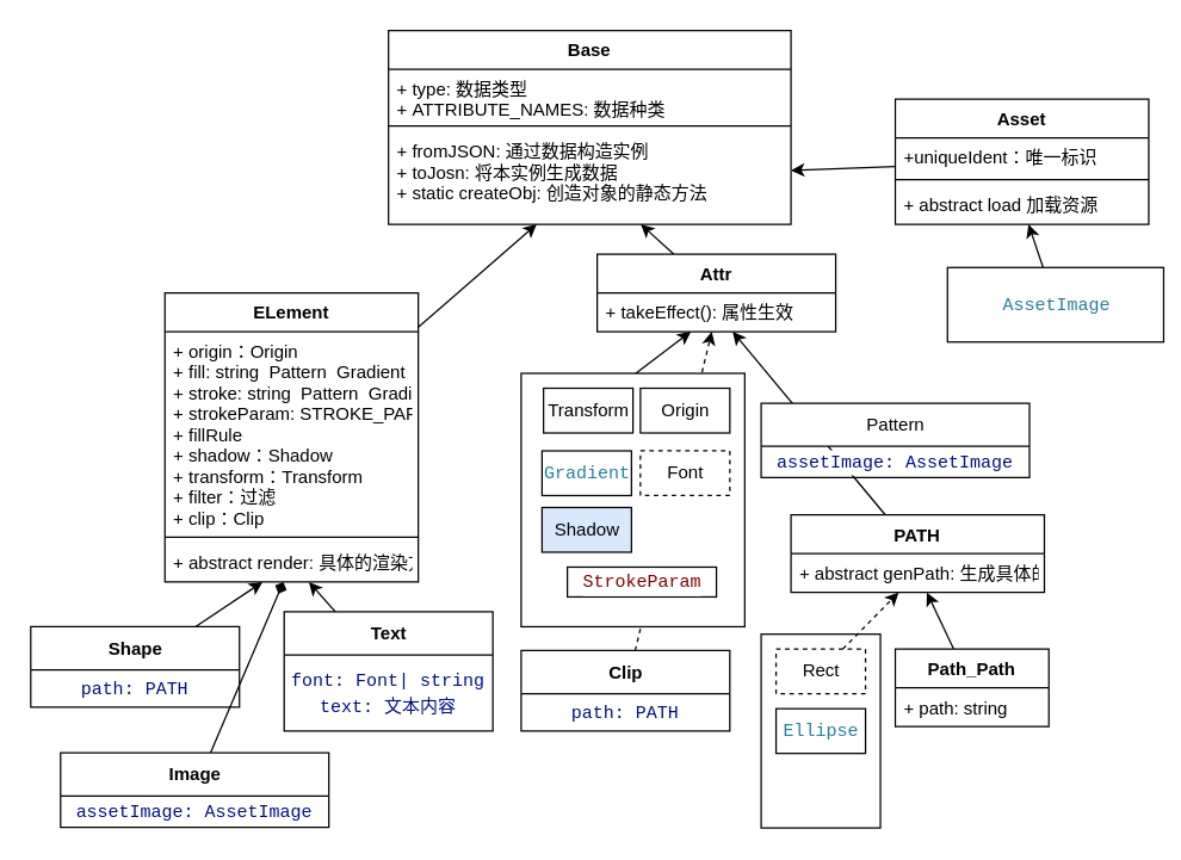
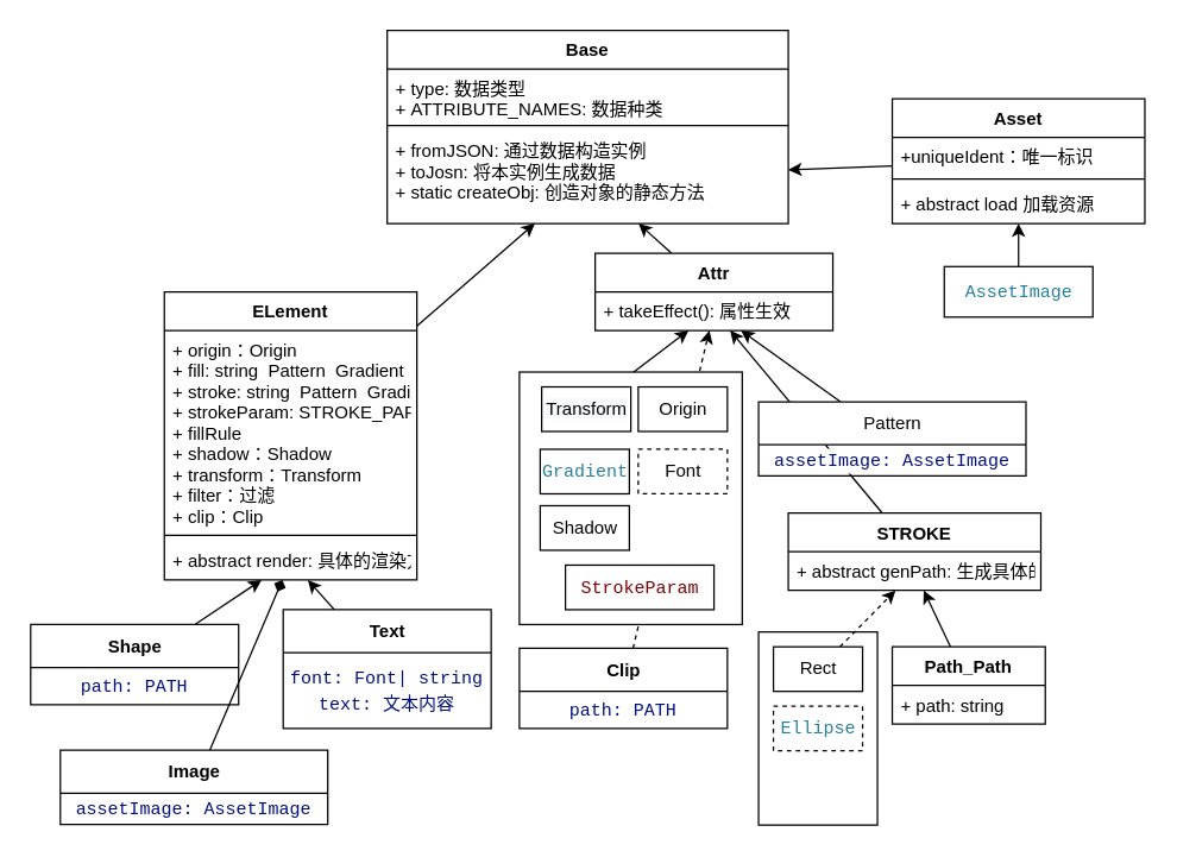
  <mxCell id="0" />
  <mxCell id="1" parent="0" />
  <mxCell id="2" value="Base" style="swimlane;fontStyle=1;align=center;verticalAlign=top;childLayout=stackLayout;horizontal=1;startSize=26;horizontalStack=0;resizeParent=1;resizeParentMax=0;resizeLast=0;collapsible=1;marginBottom=0;" parent="1" vertex="1"><mxGeometry x="260" y="20" width="270" height="130" as="geometry" /></mxCell>
  <mxCell id="3" value="+ type: 数据类型&#10;+ ATTRIBUTE_NAMES: 数据种类" style="text;strokeColor=none;fillColor=none;align=left;verticalAlign=top;spacingLeft=4;spacingRight=4;overflow=hidden;rotatable=0;points=[[0,0.5],[1,0.5]];portConstraint=eastwest;" parent="2" vertex="1"><mxGeometry y="26" width="270" height="34" as="geometry" /></mxCell>
  <mxCell id="4" value="" style="line;strokeWidth=1;fillColor=none;align=left;verticalAlign=middle;spacingTop=-1;spacingLeft=3;spacingRight=3;rotatable=0;labelPosition=right;points=[];portConstraint=eastwest;" parent="2" vertex="1"><mxGeometry y="60" width="270" height="8" as="geometry" /></mxCell>
  <mxCell id="5" value="+ fromJSON: 通过数据构造实例&#10;+ toJosn: 将本实例生成数据&#10;+ static createObj: 创造对象的静态方法" style="text;strokeColor=none;fillColor=none;align=left;verticalAlign=top;spacingLeft=4;spacingRight=4;overflow=hidden;rotatable=0;points=[[0,0.5],[1,0.5]];portConstraint=eastwest;" parent="2" vertex="1"><mxGeometry y="68" width="270" height="62" as="geometry" /></mxCell>
  <mxCell id="6" value="" style="edgeStyle=none;html=1;" parent="1" source="7" target="5" edge="1"><mxGeometry relative="1" as="geometry" /></mxCell>
  <mxCell id="7" value="ELement" style="swimlane;fontStyle=1;align=center;verticalAlign=top;childLayout=stackLayout;horizontal=1;startSize=26;horizontalStack=0;resizeParent=1;resizeParentMax=0;resizeLast=0;collapsible=1;marginBottom=0;" parent="1" vertex="1"><mxGeometry x="110" y="196" width="170" height="194" as="geometry" /></mxCell>
  <mxCell id="8" value="+ origin：Origin&#10;+ fill: string  Pattern  Gradient&#10;+ stroke: string  Pattern  Gradient&#10;+ strokeParam: STROKE_PARAM&#10;+ fillRule&#10;+ shadow：Shadow&#10;+ transform：Transform&#10;+ filter：过滤&#10;+ clip：Clip" style="text;strokeColor=none;fillColor=none;align=left;verticalAlign=top;spacingLeft=4;spacingRight=4;overflow=hidden;rotatable=0;points=[[0,0.5],[1,0.5]];portConstraint=eastwest;" parent="7" vertex="1"><mxGeometry y="26" width="170" height="134" as="geometry" /></mxCell>
  <mxCell id="9" value="" style="line;strokeWidth=1;fillColor=none;align=left;verticalAlign=middle;spacingTop=-1;spacingLeft=3;spacingRight=3;rotatable=0;labelPosition=right;points=[];portConstraint=eastwest;" parent="7" vertex="1"><mxGeometry y="160" width="170" height="8" as="geometry" /></mxCell>
  <mxCell id="10" value="+ abstract render: 具体的渲染方法" style="text;strokeColor=none;fillColor=none;align=left;verticalAlign=top;spacingLeft=4;spacingRight=4;overflow=hidden;rotatable=0;points=[[0,0.5],[1,0.5]];portConstraint=eastwest;" parent="7" vertex="1"><mxGeometry y="168" width="170" height="26" as="geometry" /></mxCell>
  <mxCell id="11" value="" style="edgeStyle=none;html=1;endArrow=diamond;" parent="1" source="12" target="10" edge="1"><mxGeometry relative="1" as="geometry" /></mxCell>
  <mxCell id="12" value="Image" style="swimlane;fontStyle=1;align=center;verticalAlign=middle;childLayout=stackLayout;horizontal=1;startSize=29;horizontalStack=0;resizeParent=1;resizeParentMax=0;resizeLast=0;collapsible=0;marginBottom=0;html=1;" parent="1" vertex="1"><mxGeometry x="40" y="504.5" width="180" height="50" as="geometry" /></mxCell>
  <mxCell id="13" value="&lt;div style=&quot;background-color: rgb(255 , 255 , 255) ; font-family: &amp;#34;menlo&amp;#34; , &amp;#34;monaco&amp;#34; , &amp;#34;courier new&amp;#34; , monospace ; line-height: 18px&quot;&gt;&lt;span style=&quot;color: rgb(0 , 16 , 128)&quot;&gt;assetImage: AssetImage&lt;/span&gt;&lt;/div&gt;" style="text;html=1;strokeColor=none;fillColor=none;align=center;verticalAlign=middle;spacingLeft=4;spacingRight=4;overflow=hidden;rotatable=0;points=[[0,0.5],[1,0.5]];portConstraint=eastwest;" parent="12" vertex="1"><mxGeometry y="29" width="180" height="21" as="geometry" /></mxCell>
  <mxCell id="14" value="" style="edgeStyle=none;html=1;" parent="1" source="15" target="10" edge="1"><mxGeometry relative="1" as="geometry" /></mxCell>
  <mxCell id="15" value="Shape" style="swimlane;fontStyle=1;align=center;verticalAlign=middle;childLayout=stackLayout;horizontal=1;startSize=29;horizontalStack=0;resizeParent=1;resizeParentMax=0;resizeLast=0;collapsible=0;marginBottom=0;html=1;" parent="1" vertex="1"><mxGeometry x="20" y="420" width="140" height="54" as="geometry" /></mxCell>
  <mxCell id="16" value="&lt;div style=&quot;background-color: rgb(255 , 255 , 255) ; font-family: &amp;#34;menlo&amp;#34; , &amp;#34;monaco&amp;#34; , &amp;#34;courier new&amp;#34; , monospace ; line-height: 18px&quot;&gt;&lt;span style=&quot;color: rgb(0 , 16 , 128) ; font-family: &amp;#34;menlo&amp;#34; , &amp;#34;monaco&amp;#34; , &amp;#34;courier new&amp;#34; , monospace&quot;&gt;path&lt;/span&gt;&lt;span style=&quot;color: #001080&quot;&gt;: PATH&lt;/span&gt;&lt;/div&gt;" style="text;html=1;strokeColor=none;fillColor=none;align=center;verticalAlign=middle;spacingLeft=4;spacingRight=4;overflow=hidden;rotatable=0;points=[[0,0.5],[1,0.5]];portConstraint=eastwest;" parent="15" vertex="1"><mxGeometry y="29" width="140" height="25" as="geometry" /></mxCell>
  <mxCell id="17" value="" style="edgeStyle=none;html=1;" parent="1" source="18" target="10" edge="1"><mxGeometry relative="1" as="geometry" /></mxCell>
  <mxCell id="18" value="Text" style="swimlane;fontStyle=1;align=center;verticalAlign=middle;childLayout=stackLayout;horizontal=1;startSize=29;horizontalStack=0;resizeParent=1;resizeParentMax=0;resizeLast=0;collapsible=0;marginBottom=0;html=1;" parent="1" vertex="1"><mxGeometry x="190" y="410" width="140" height="80" as="geometry" /></mxCell>
  <mxCell id="19" value="&lt;div style=&quot;background-color: rgb(255 , 255 , 255) ; font-family: &amp;#34;menlo&amp;#34; , &amp;#34;monaco&amp;#34; , &amp;#34;courier new&amp;#34; , monospace ; line-height: 18px&quot;&gt;&lt;span style=&quot;color: rgb(0 , 16 , 128) ; font-family: &amp;#34;menlo&amp;#34; , &amp;#34;monaco&amp;#34; , &amp;#34;courier new&amp;#34; , monospace&quot;&gt;font&lt;/span&gt;&lt;span style=&quot;color: #001080&quot;&gt;: Font| string&lt;/span&gt;&lt;/div&gt;&lt;div style=&quot;background-color: rgb(255 , 255 , 255) ; font-family: &amp;#34;menlo&amp;#34; , &amp;#34;monaco&amp;#34; , &amp;#34;courier new&amp;#34; , monospace ; line-height: 18px&quot;&gt;&lt;span style=&quot;color: #001080&quot;&gt;text: 文本内容&lt;/span&gt;&lt;/div&gt;" style="text;html=1;strokeColor=none;fillColor=none;align=center;verticalAlign=middle;spacingLeft=4;spacingRight=4;overflow=hidden;rotatable=0;points=[[0,0.5],[1,0.5]];portConstraint=eastwest;" parent="18" vertex="1"><mxGeometry y="29" width="140" height="51" as="geometry" /></mxCell>
  <mxCell id="20" value="" style="edgeStyle=none;html=1;" parent="1" source="21" target="5" edge="1"><mxGeometry relative="1" as="geometry" /></mxCell>
  <mxCell id="21" value="Attr" style="swimlane;fontStyle=1;align=center;verticalAlign=top;childLayout=stackLayout;horizontal=1;startSize=26;horizontalStack=0;resizeParent=1;resizeParentMax=0;resizeLast=0;collapsible=1;marginBottom=0;" parent="1" vertex="1"><mxGeometry x="400" y="170" width="160" height="52" as="geometry" /></mxCell>
  <mxCell id="22" value="+ takeEffect(): 属性生效" style="text;strokeColor=none;fillColor=none;align=left;verticalAlign=top;spacingLeft=4;spacingRight=4;overflow=hidden;rotatable=0;points=[[0,0.5],[1,0.5]];portConstraint=eastwest;" parent="21" vertex="1"><mxGeometry y="26" width="160" height="26" as="geometry" /></mxCell>
  <mxCell id="23" value="" style="edgeStyle=none;html=1;" parent="1" source="24" target="22" edge="1"><mxGeometry relative="1" as="geometry" /></mxCell>
- <mxCell id="24" value="PATH" style="swimlane;fontStyle=1;align=center;verticalAlign=top;childLayout=stackLayout;horizontal=1;startSize=26;horizontalStack=0;resizeParent=1;resizeParentMax=0;resizeLast=0;collapsible=1;marginBottom=0;" parent="1" vertex="1"><mxGeometry x="530" y="345" width="170" height="52" as="geometry" /></mxCell>
+ <mxCell id="24" value="STROKE" style="swimlane;fontStyle=1;align=center;verticalAlign=top;childLayout=stackLayout;horizontal=1;startSize=26;horizontalStack=0;resizeParent=1;resizeParentMax=0;resizeLast=0;collapsible=1;marginBottom=0;" parent="1" vertex="1"><mxGeometry x="530" y="345" width="170" height="52" as="geometry" /></mxCell>
  <mxCell id="25" value="+ abstract genPath: 生成具体的路径" style="text;strokeColor=none;fillColor=none;align=left;verticalAlign=top;spacingLeft=4;spacingRight=4;overflow=hidden;rotatable=0;points=[[0,0.5],[1,0.5]];portConstraint=eastwest;" parent="24" vertex="1"><mxGeometry y="26" width="170" height="26" as="geometry" /></mxCell>
  <mxCell id="26" value="" style="edgeStyle=none;html=1;" parent="1" source="27" target="25" edge="1"><mxGeometry relative="1" as="geometry" /></mxCell>
  <mxCell id="27" value="Path_Path" style="swimlane;fontStyle=1;align=center;verticalAlign=top;childLayout=stackLayout;horizontal=1;startSize=26;horizontalStack=0;resizeParent=1;resizeParentMax=0;resizeLast=0;collapsible=1;marginBottom=0;" parent="1" vertex="1"><mxGeometry x="600" y="435" width="103" height="52" as="geometry" /></mxCell>
  <mxCell id="28" value="+ path: string" style="text;strokeColor=none;fillColor=none;align=left;verticalAlign=top;spacingLeft=4;spacingRight=4;overflow=hidden;rotatable=0;points=[[0,0.5],[1,0.5]];portConstraint=eastwest;" parent="27" vertex="1"><mxGeometry y="26" width="103" height="26" as="geometry" /></mxCell>
  <mxCell id="29" value="" style="edgeStyle=none;html=1;dashed=1;" parent="1" source="30" target="22" edge="1"><mxGeometry relative="1" as="geometry" /></mxCell>
  <mxCell id="30" value="Clip" style="swimlane;fontStyle=1;align=center;verticalAlign=middle;childLayout=stackLayout;horizontal=1;startSize=29;horizontalStack=0;resizeParent=1;resizeParentMax=0;resizeLast=0;collapsible=0;marginBottom=0;html=1;" parent="1" vertex="1"><mxGeometry x="349" y="436" width="140" height="54" as="geometry" /></mxCell>
  <mxCell id="31" value="&lt;div style=&quot;background-color: rgb(255 , 255 , 255) ; font-family: &amp;#34;menlo&amp;#34; , &amp;#34;monaco&amp;#34; , &amp;#34;courier new&amp;#34; , monospace ; line-height: 18px&quot;&gt;&lt;/div&gt;&lt;span style=&quot;font-family: &amp;#34;menlo&amp;#34; , &amp;#34;monaco&amp;#34; , &amp;#34;courier new&amp;#34; , monospace ; color: rgb(0 , 16 , 128)&quot;&gt;path&lt;/span&gt;&lt;span style=&quot;font-family: &amp;#34;menlo&amp;#34; , &amp;#34;monaco&amp;#34; , &amp;#34;courier new&amp;#34; , monospace ; color: rgb(0 , 16 , 128)&quot;&gt;: PATH&lt;/span&gt;" style="text;html=1;strokeColor=none;fillColor=none;align=center;verticalAlign=middle;spacingLeft=4;spacingRight=4;overflow=hidden;rotatable=0;points=[[0,0.5],[1,0.5]];portConstraint=eastwest;" parent="30" vertex="1"><mxGeometry y="29" width="140" height="25" as="geometry" /></mxCell>
  <mxCell id="32" value="" style="group" parent="1" vertex="1" connectable="0"><mxGeometry x="510" y="425" width="80" height="130" as="geometry" /></mxCell>
  <mxCell id="33" value="" style="html=1;" parent="32" vertex="1"><mxGeometry width="80" height="130" as="geometry" /></mxCell>
  <mxCell id="34" value="" style="group" parent="32" vertex="1" connectable="0"><mxGeometry x="10" y="10" width="60" height="110" as="geometry" /></mxCell>
- <mxCell id="35" value="Rect" style="html=1;dashed=1;" parent="34" vertex="1"><mxGeometry width="60" height="30" as="geometry" /></mxCell>
- <mxCell id="36" value="&lt;div style=&quot;background-color: rgb(255 , 255 , 255) ; font-family: &amp;#34;menlo&amp;#34; , &amp;#34;monaco&amp;#34; , &amp;#34;courier new&amp;#34; , monospace ; line-height: 18px&quot;&gt;&lt;span style=&quot;color: #267f99&quot;&gt;Ellipse&lt;/span&gt;&lt;/div&gt;" style="html=1;" parent="34" vertex="1"><mxGeometry y="40" width="60" height="30" as="geometry" /></mxCell>
+ <mxCell id="35" value="Rect" style="html=1;" parent="34" vertex="1"><mxGeometry width="60" height="30" as="geometry" /></mxCell>
+ <mxCell id="36" value="&lt;div style=&quot;background-color: rgb(255 , 255 , 255) ; font-family: &amp;#34;menlo&amp;#34; , &amp;#34;monaco&amp;#34; , &amp;#34;courier new&amp;#34; , monospace ; line-height: 18px&quot;&gt;&lt;span style=&quot;color: #267f99&quot;&gt;Ellipse&lt;/span&gt;&lt;/div&gt;" style="html=1;dashed=1;" parent="34" vertex="1"><mxGeometry y="40" width="60" height="30" as="geometry" /></mxCell>
  <mxCell id="37" value="" style="edgeStyle=none;html=1;dashed=1;" parent="1" source="35" target="25" edge="1"><mxGeometry relative="1" as="geometry" /></mxCell>
  <mxCell id="38" value="" style="edgeStyle=none;html=1;" parent="1" target="22" edge="1"><mxGeometry relative="1" as="geometry"><mxPoint x="412.773" y="260" as="sourcePoint" /></mxGeometry></mxCell>
  <mxCell id="39" value="" style="edgeStyle=none;html=1;" parent="1" source="40" target="5" edge="1"><mxGeometry relative="1" as="geometry" /></mxCell>
  <mxCell id="40" value="Asset" style="swimlane;fontStyle=1;align=center;verticalAlign=top;childLayout=stackLayout;horizontal=1;startSize=26;horizontalStack=0;resizeParent=1;resizeParentMax=0;resizeLast=0;collapsible=1;marginBottom=0;" parent="1" vertex="1"><mxGeometry x="600" y="66" width="170" height="84" as="geometry" /></mxCell>
  <mxCell id="41" value="+uniqueIdent：唯一标识&#10;" style="text;strokeColor=none;fillColor=none;align=left;verticalAlign=top;spacingLeft=4;spacingRight=4;overflow=hidden;rotatable=0;points=[[0,0.5],[1,0.5]];portConstraint=eastwest;" parent="40" vertex="1"><mxGeometry y="26" width="170" height="24" as="geometry" /></mxCell>
  <mxCell id="42" value="" style="line;strokeWidth=1;fillColor=none;align=left;verticalAlign=middle;spacingTop=-1;spacingLeft=3;spacingRight=3;rotatable=0;labelPosition=right;points=[];portConstraint=eastwest;" parent="40" vertex="1"><mxGeometry y="50" width="170" height="8" as="geometry" /></mxCell>
  <mxCell id="43" value="+ abstract load 加载资源" style="text;strokeColor=none;fillColor=none;align=left;verticalAlign=top;spacingLeft=4;spacingRight=4;overflow=hidden;rotatable=0;points=[[0,0.5],[1,0.5]];portConstraint=eastwest;" parent="40" vertex="1"><mxGeometry y="58" width="170" height="26" as="geometry" /></mxCell>
  <mxCell id="44" value="" style="edgeStyle=none;html=1;" parent="1" source="45" target="43" edge="1"><mxGeometry relative="1" as="geometry" /></mxCell>
- <mxCell id="45" value="&lt;div style=&quot;background-color: rgb(255 , 255 , 255) ; font-family: &amp;#34;menlo&amp;#34; , &amp;#34;monaco&amp;#34; , &amp;#34;courier new&amp;#34; , monospace ; line-height: 18px&quot;&gt;&lt;span style=&quot;color: #267f99&quot;&gt;AssetImage&lt;/span&gt;&lt;/div&gt;" style="html=1;" parent="1" vertex="1"><mxGeometry x="635" y="179" width="145" height="50" as="geometry" /></mxCell>
+ <mxCell id="45" value="&lt;div style=&quot;background-color: rgb(255 , 255 , 255) ; font-family: &amp;#34;menlo&amp;#34; , &amp;#34;monaco&amp;#34; , &amp;#34;courier new&amp;#34; , monospace ; line-height: 18px&quot;&gt;&lt;span style=&quot;color: #267f99&quot;&gt;AssetImage&lt;/span&gt;&lt;/div&gt;" style="html=1;" parent="1" vertex="1"><mxGeometry x="635" y="179" width="100" height="34" as="geometry" /></mxCell>
  <mxCell id="46" value="" style="group" parent="1" vertex="1" connectable="0"><mxGeometry x="349" y="250" width="281" height="170" as="geometry" /></mxCell>
  <mxCell id="47" value="" style="html=1;" parent="46" vertex="1"><mxGeometry width="150" height="170" as="geometry" /></mxCell>
  <mxCell id="48" value="Font" style="html=1;dashed=1;" parent="46" vertex="1"><mxGeometry x="80" y="52" width="60" height="30" as="geometry" /></mxCell>
  <mxCell id="49" value="Origin" style="html=1;" parent="46" vertex="1"><mxGeometry x="80" y="10" width="60" height="30" as="geometry" /></mxCell>
  <mxCell id="50" value="&lt;div style=&quot;background-color: rgb(255 , 255 , 255) ; font-family: &amp;#34;menlo&amp;#34; , &amp;#34;monaco&amp;#34; , &amp;#34;courier new&amp;#34; , monospace ; line-height: 18px&quot;&gt;&lt;span style=&quot;color: #267f99&quot;&gt;Gradient&lt;/span&gt;&lt;/div&gt;" style="html=1;" parent="46" vertex="1"><mxGeometry x="14" y="52" width="60" height="30" as="geometry" /></mxCell>
- <mxCell id="51" value="Shadow" style="html=1;fillColor=#dae8fc;" parent="46" vertex="1"><mxGeometry x="14" y="90" width="60" height="30" as="geometry" /></mxCell>
- <mxCell id="52" value="&lt;div style=&quot;background-color: rgb(255 , 255 , 255) ; font-family: &amp;#34;menlo&amp;#34; , &amp;#34;monaco&amp;#34; , &amp;#34;courier new&amp;#34; , monospace ; line-height: 18px&quot;&gt;&lt;div style=&quot;font-family: &amp;#34;menlo&amp;#34; , &amp;#34;monaco&amp;#34; , &amp;#34;courier new&amp;#34; , monospace ; line-height: 18px&quot;&gt;&lt;span style=&quot;color: #800000&quot;&gt;StrokeParam&lt;/span&gt;&lt;/div&gt;&lt;/div&gt;" style="html=1;" parent="46" vertex="1"><mxGeometry x="31" y="130" width="100" height="20" as="geometry" /></mxCell>
+ <mxCell id="51" value="Shadow" style="html=1;" parent="46" vertex="1"><mxGeometry x="14" y="90" width="60" height="30" as="geometry" /></mxCell>
+ <mxCell id="52" value="&lt;div style=&quot;background-color: rgb(255 , 255 , 255) ; font-family: &amp;#34;menlo&amp;#34; , &amp;#34;monaco&amp;#34; , &amp;#34;courier new&amp;#34; , monospace ; line-height: 18px&quot;&gt;&lt;div style=&quot;font-family: &amp;#34;menlo&amp;#34; , &amp;#34;monaco&amp;#34; , &amp;#34;courier new&amp;#34; , monospace ; line-height: 18px&quot;&gt;&lt;span style=&quot;color: #800000&quot;&gt;StrokeParam&lt;/span&gt;&lt;/div&gt;&lt;/div&gt;" style="html=1;" parent="46" vertex="1"><mxGeometry x="31" y="130" width="100" height="30" as="geometry" /></mxCell>
  <mxCell id="53" value="&lt;meta charset=&quot;utf-8&quot;&gt;&lt;span style=&quot;color: rgb(0, 0, 0); font-family: helvetica; font-size: 12px; font-style: normal; font-weight: 400; letter-spacing: normal; text-align: left; text-indent: 0px; text-transform: none; word-spacing: 0px; background-color: rgb(248, 249, 250); display: inline; float: none;&quot;&gt;Transform&lt;/span&gt;" style="html=1;" parent="46" vertex="1"><mxGeometry x="15" y="10" width="60" height="30" as="geometry" /></mxCell>
+ <mxCell id="54" value="" style="edgeStyle=none;html=1;" parent="1" source="55" target="22" edge="1"><mxGeometry relative="1" as="geometry" /></mxCell>
  <mxCell id="55" value="&lt;span style=&quot;font-weight: 400&quot;&gt;Pattern&lt;/span&gt;" style="swimlane;fontStyle=1;align=center;verticalAlign=middle;childLayout=stackLayout;horizontal=1;startSize=29;horizontalStack=0;resizeParent=1;resizeParentMax=0;resizeLast=0;collapsible=0;marginBottom=0;html=1;" parent="1" vertex="1"><mxGeometry x="510" y="270" width="180" height="50" as="geometry" /></mxCell>
  <mxCell id="56" value="&lt;div style=&quot;background-color: rgb(255 , 255 , 255) ; font-family: &amp;#34;menlo&amp;#34; , &amp;#34;monaco&amp;#34; , &amp;#34;courier new&amp;#34; , monospace ; line-height: 18px&quot;&gt;&lt;span style=&quot;color: rgb(0 , 16 , 128)&quot;&gt;assetImage: AssetImage&lt;/span&gt;&lt;/div&gt;" style="text;html=1;strokeColor=none;fillColor=none;align=center;verticalAlign=middle;spacingLeft=4;spacingRight=4;overflow=hidden;rotatable=0;points=[[0,0.5],[1,0.5]];portConstraint=eastwest;" parent="55" vertex="1"><mxGeometry y="29" width="180" height="21" as="geometry" /></mxCell>
